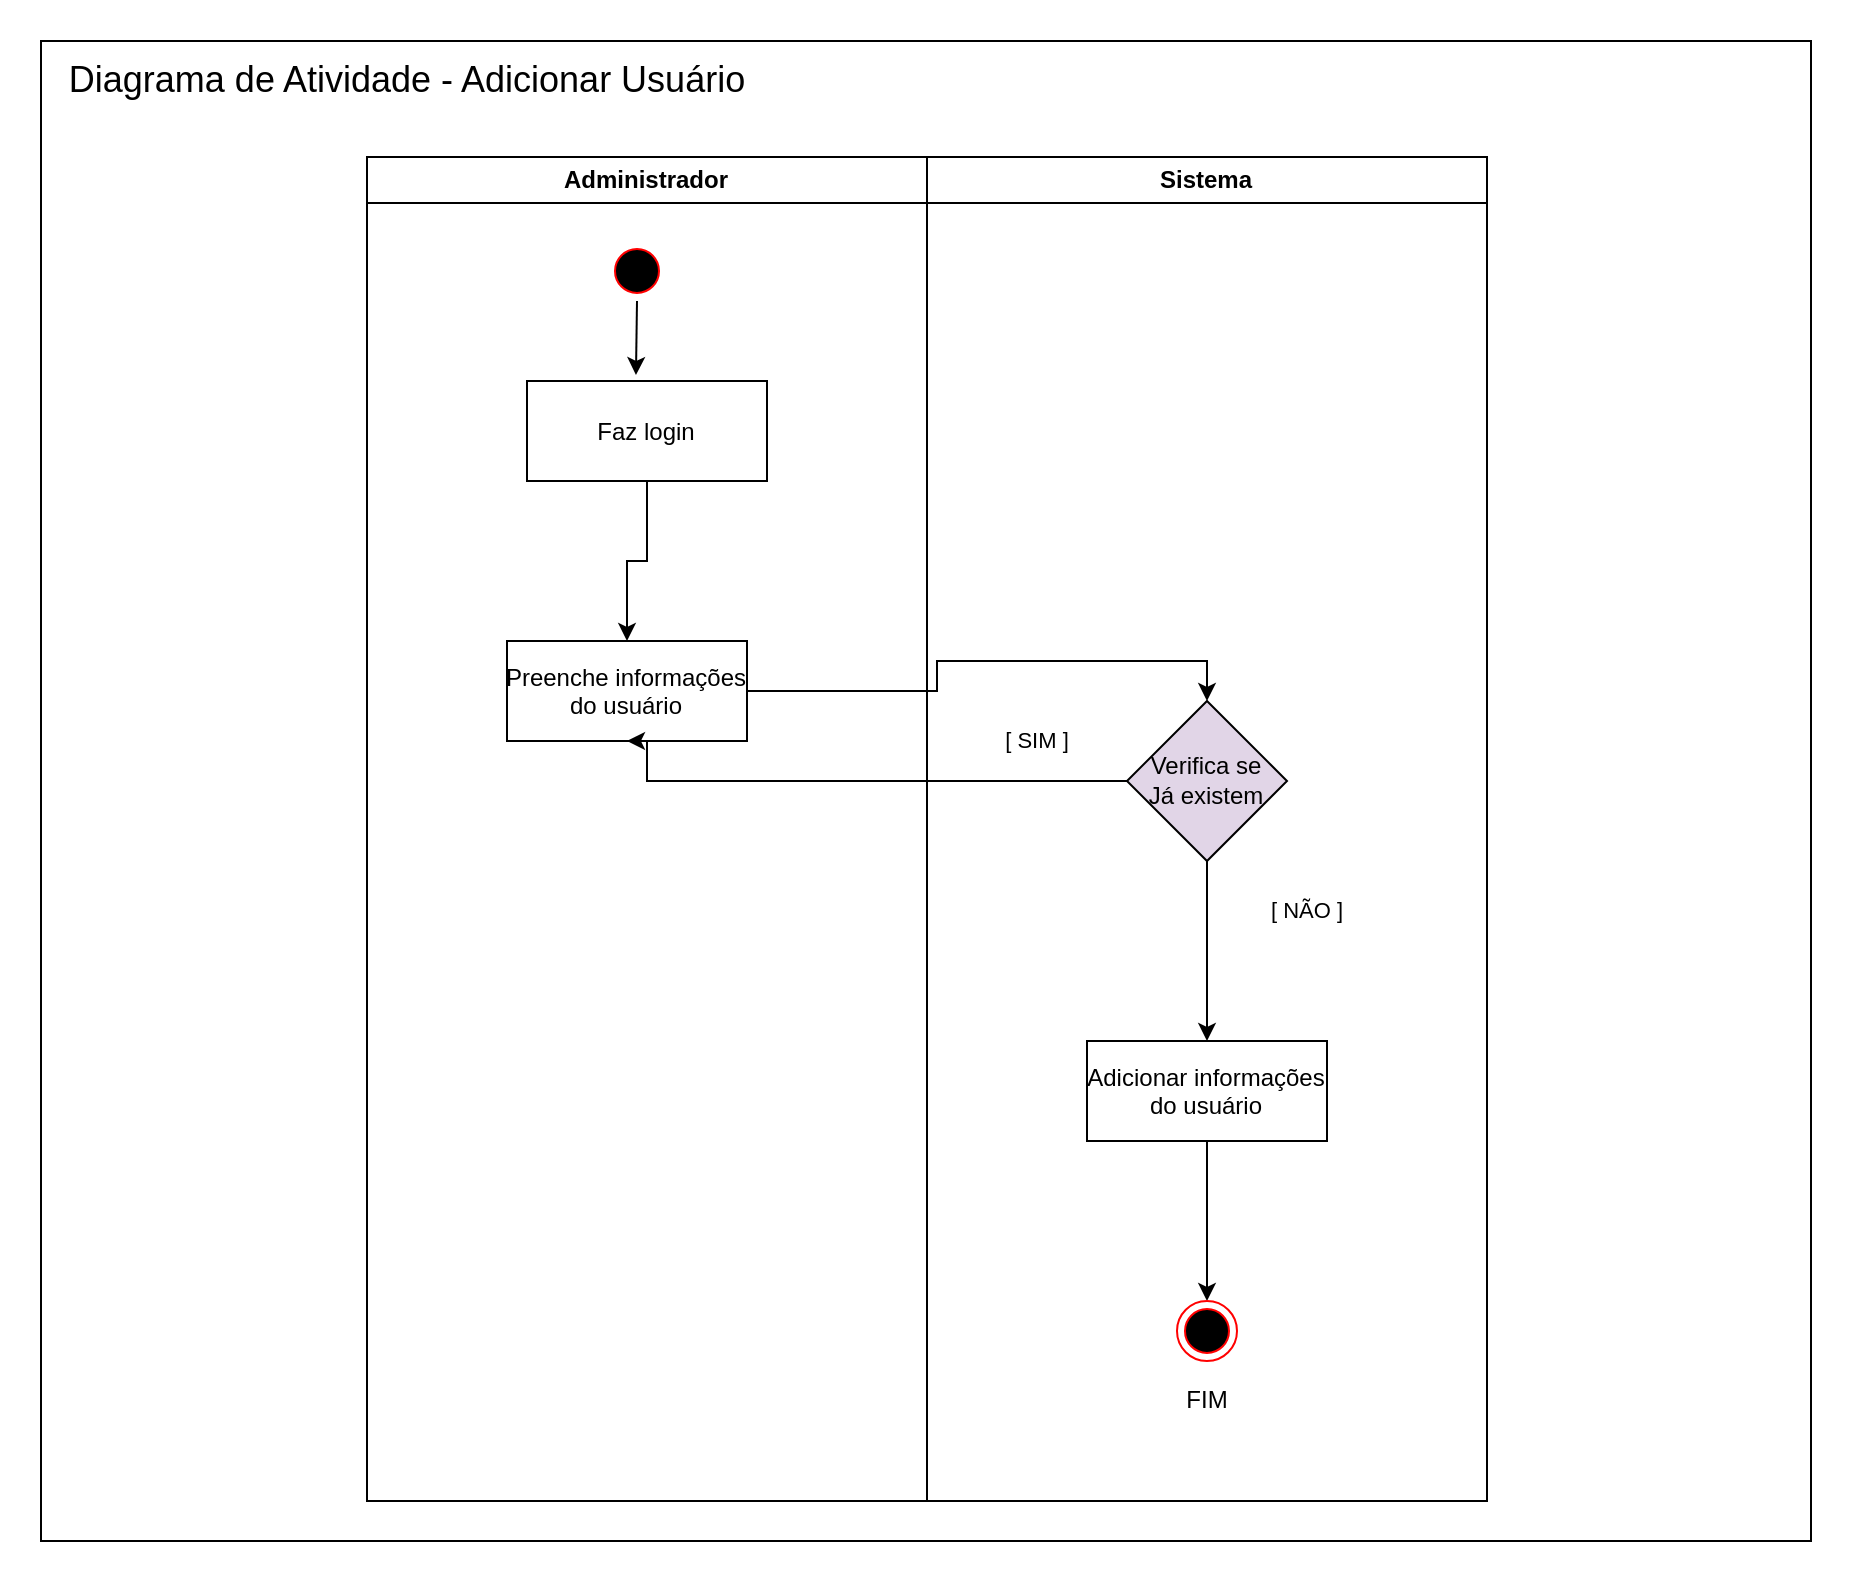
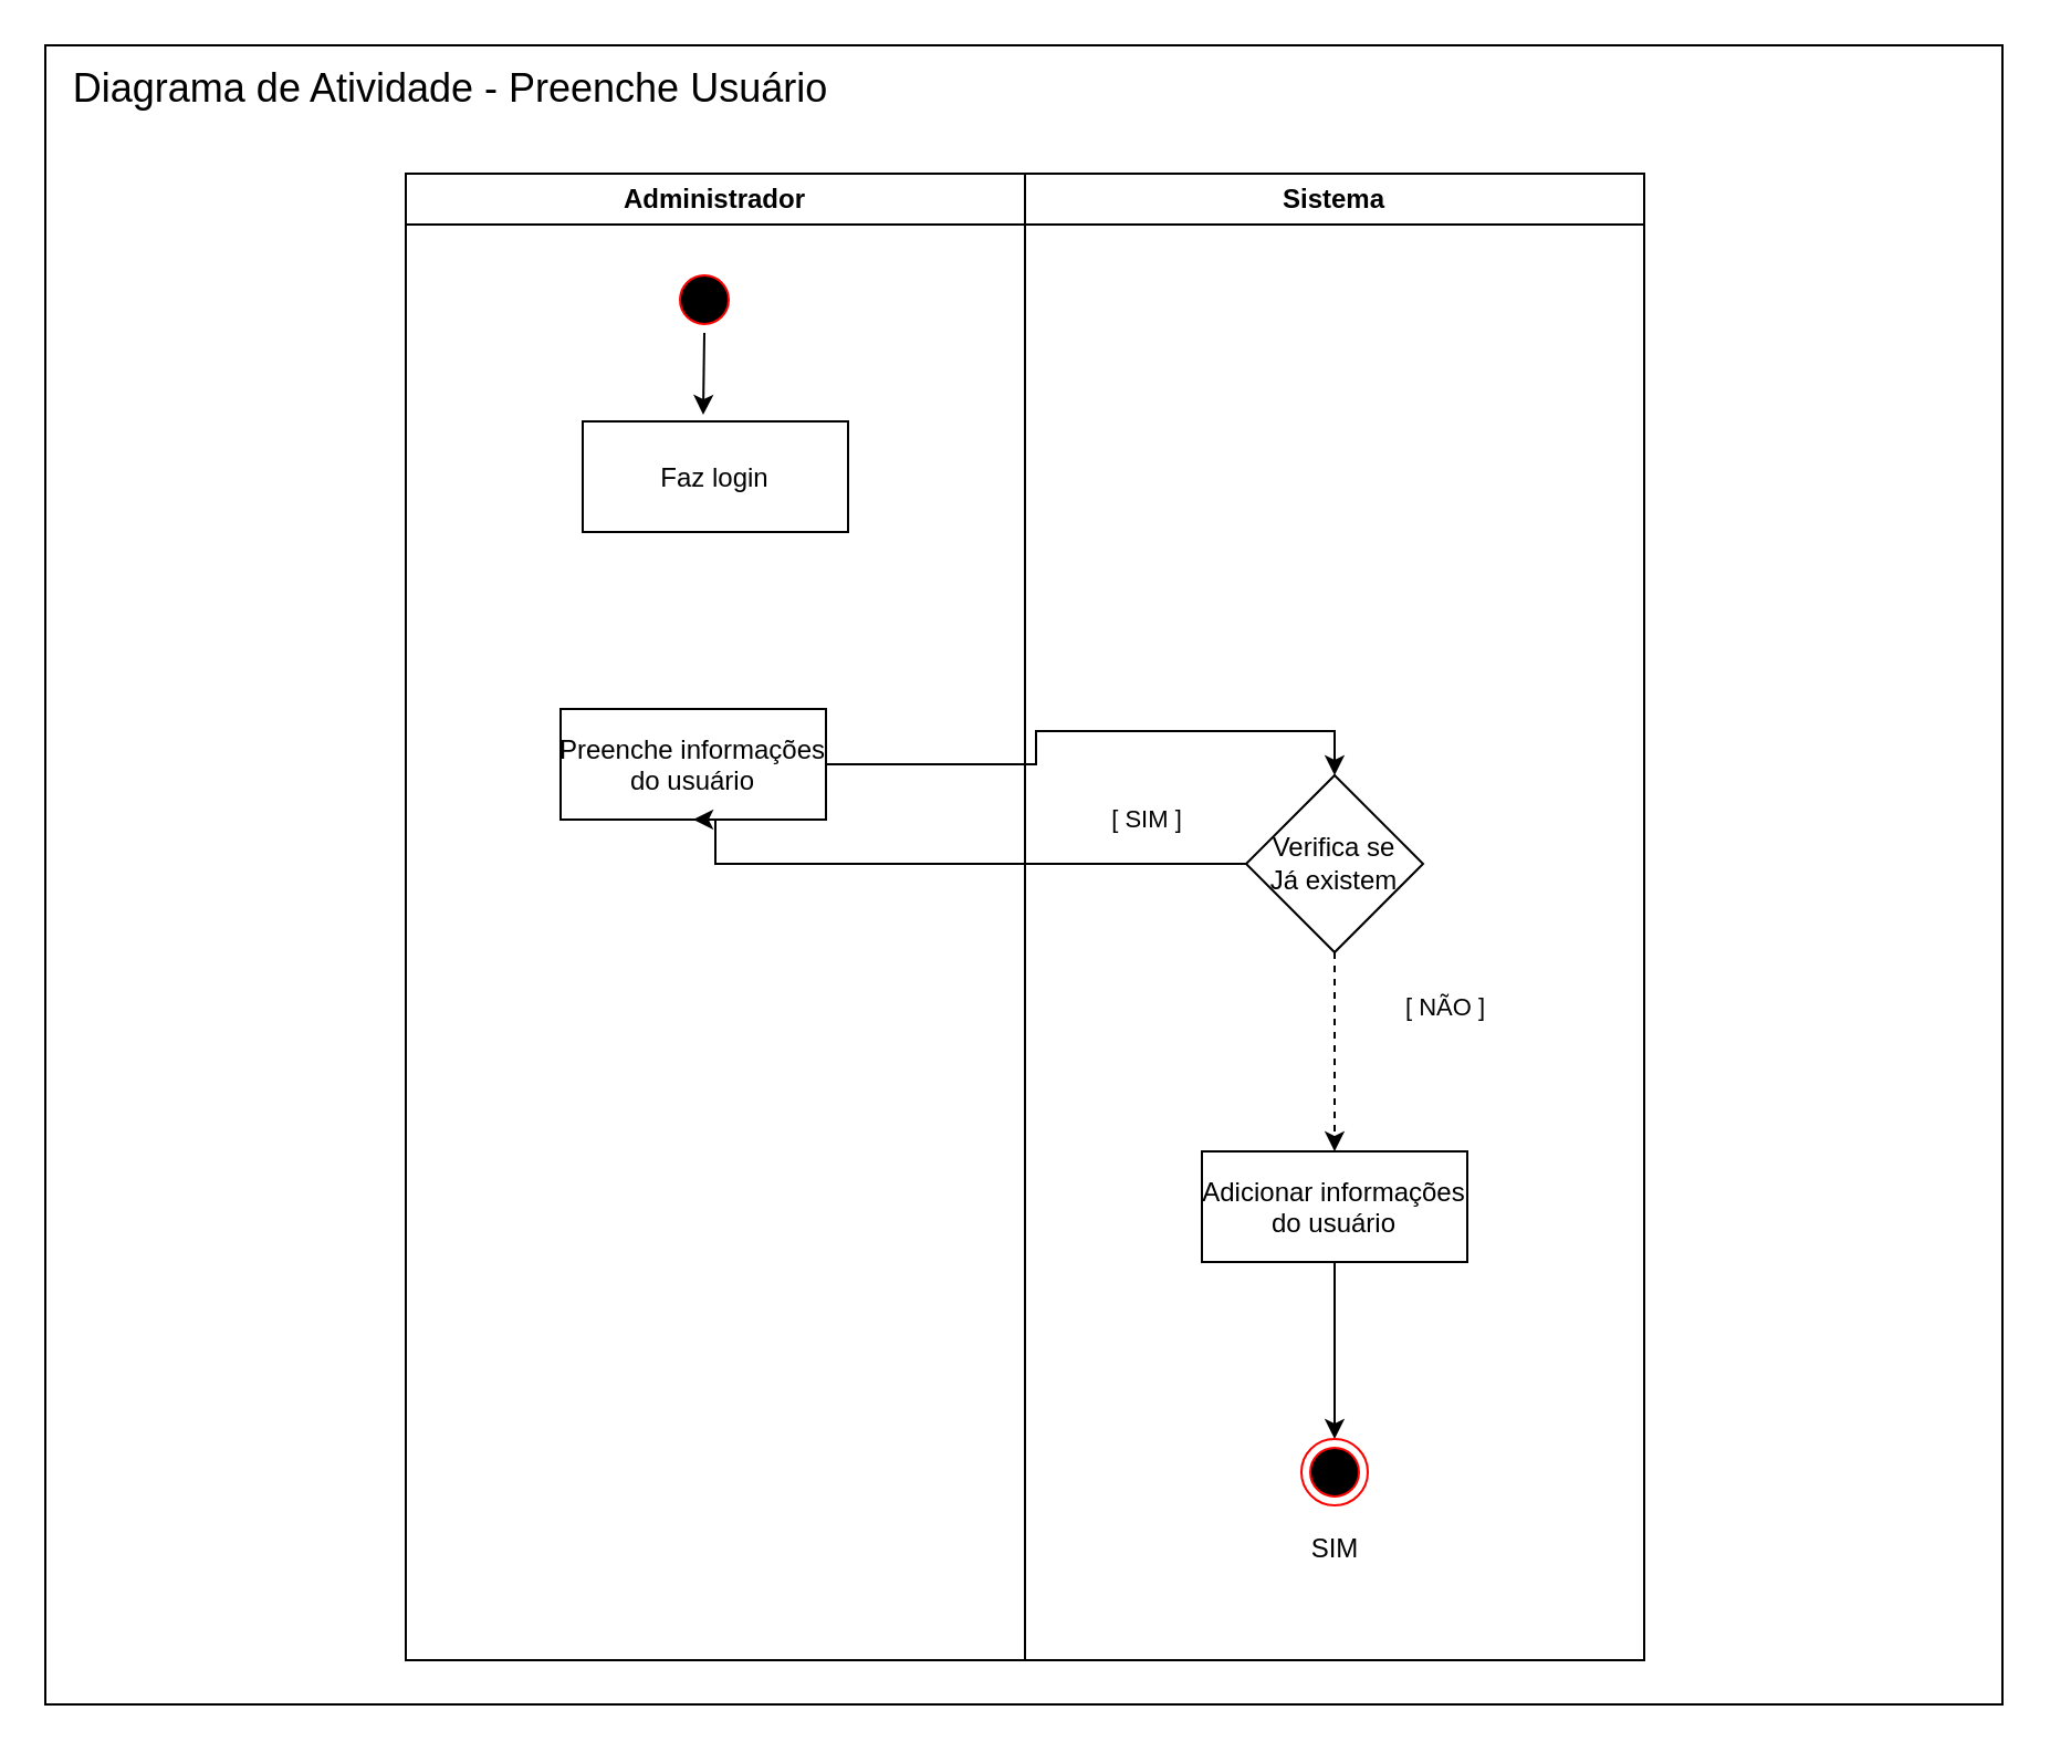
  <mxCell id="0" />
  <mxCell id="1" parent="0" />
  <mxCell id="2" value="" style="rounded=0;whiteSpace=wrap;html=1;" vertex="1" parent="1"><mxGeometry x="20" y="20" width="885" height="750" as="geometry" /></mxCell>
- <mxCell id="3" value="&lt;span style=&quot;font-size: 18px&quot;&gt;Diagrama de Atividade - Adicionar Usuário&lt;br&gt;&lt;/span&gt;" style="text;html=1;align=center;verticalAlign=middle;resizable=0;points=[];autosize=1;" vertex="1" parent="1"><mxGeometry x="28" y="30" width="350" height="20" as="geometry" /></mxCell>
+ <mxCell id="3" value="&lt;span style=&quot;font-size: 18px&quot;&gt;Diagrama de Atividade - Preenche Usuário&lt;br&gt;&lt;/span&gt;" style="text;html=1;align=center;verticalAlign=middle;resizable=0;points=[];autosize=1;" vertex="1" parent="1"><mxGeometry x="28" y="30" width="350" height="20" as="geometry" /></mxCell>
  <mxCell id="4" value="Administrador" style="swimlane;whiteSpace=wrap;startSize=23;" vertex="1" parent="1"><mxGeometry x="183" y="78" width="280" height="672" as="geometry" /></mxCell>
  <mxCell id="5" style="edgeStyle=orthogonalEdgeStyle;rounded=0;orthogonalLoop=1;jettySize=auto;html=1;exitX=0.5;exitY=1;exitDx=0;exitDy=0;entryX=0.454;entryY=-0.06;entryDx=0;entryDy=0;entryPerimeter=0;" edge="1" parent="4" source="6" target="8"><mxGeometry relative="1" as="geometry" /></mxCell>
  <mxCell id="6" value="" style="ellipse;shape=startState;fillColor=#000000;strokeColor=#ff0000;" vertex="1" parent="4"><mxGeometry x="120" y="42" width="30" height="30" as="geometry" /></mxCell>
- <mxCell id="7" style="edgeStyle=orthogonalEdgeStyle;rounded=0;orthogonalLoop=1;jettySize=auto;html=1;" edge="1" parent="4" source="8" target="9"><mxGeometry relative="1" as="geometry" /></mxCell>
  <mxCell id="8" value="Faz login" style="" vertex="1" parent="4"><mxGeometry x="80" y="112" width="120" height="50" as="geometry" /></mxCell>
  <mxCell id="9" value="Preenche informações &#10;do usuário" style="" vertex="1" parent="4"><mxGeometry x="70" y="242" width="120" height="50" as="geometry" /></mxCell>
  <mxCell id="10" value="Sistema" style="swimlane;whiteSpace=wrap;startSize=23;" vertex="1" parent="1"><mxGeometry x="463" y="78" width="280" height="672" as="geometry" /></mxCell>
  <mxCell id="11" style="edgeStyle=orthogonalEdgeStyle;rounded=0;orthogonalLoop=1;jettySize=auto;html=1;entryX=0.5;entryY=0;entryDx=0;entryDy=0;" edge="1" parent="10" source="12" target="17"><mxGeometry relative="1" as="geometry" /></mxCell>
  <mxCell id="12" value="Adicionar informações &#10;do usuário" style="" vertex="1" parent="10"><mxGeometry x="80" y="442" width="120" height="50" as="geometry" /></mxCell>
- <mxCell id="13" style="edgeStyle=orthogonalEdgeStyle;rounded=0;orthogonalLoop=1;jettySize=auto;html=1;exitX=0.5;exitY=1;exitDx=0;exitDy=0;" edge="1" parent="10" source="14" target="12"><mxGeometry relative="1" as="geometry" /></mxCell>
- <mxCell id="14" value="Verifica se&lt;br&gt;Já existem" style="rhombus;whiteSpace=wrap;html=1;fillColor=#e1d5e7;" vertex="1" parent="10"><mxGeometry x="100" y="272" width="80" height="80" as="geometry" /></mxCell>
+ <mxCell id="13" style="edgeStyle=orthogonalEdgeStyle;rounded=0;orthogonalLoop=1;jettySize=auto;html=1;exitX=0.5;exitY=1;exitDx=0;exitDy=0;dashed=1;" edge="1" parent="10" source="14" target="12"><mxGeometry relative="1" as="geometry" /></mxCell>
+ <mxCell id="14" value="Verifica se&lt;br&gt;Já existem" style="rhombus;whiteSpace=wrap;html=1;" vertex="1" parent="10"><mxGeometry x="100" y="272" width="80" height="80" as="geometry" /></mxCell>
  <mxCell id="15" value="&lt;span style=&quot;font-size: 11px ; background-color: rgb(255 , 255 , 255)&quot;&gt;[ SIM ]&lt;/span&gt;" style="text;html=1;align=center;verticalAlign=middle;resizable=0;points=[];autosize=1;" vertex="1" parent="10"><mxGeometry x="30" y="282" width="50" height="20" as="geometry" /></mxCell>
  <mxCell id="16" value="&lt;span style=&quot;font-size: 11px ; background-color: rgb(255 , 255 , 255)&quot;&gt;[ NÃO ]&lt;/span&gt;" style="text;html=1;align=center;verticalAlign=middle;resizable=0;points=[];autosize=1;" vertex="1" parent="10"><mxGeometry x="165" y="367" width="50" height="20" as="geometry" /></mxCell>
  <mxCell id="17" value="" style="ellipse;html=1;shape=endState;fillColor=#000000;strokeColor=#ff0000;" vertex="1" parent="10"><mxGeometry x="125" y="572" width="30" height="30" as="geometry" /></mxCell>
- <mxCell id="18" value="FIM" style="text;html=1;align=center;verticalAlign=middle;resizable=0;points=[];autosize=1;" vertex="1" parent="10"><mxGeometry x="120" y="612" width="40" height="20" as="geometry" /></mxCell>
+ <mxCell id="18" value="SIM" style="text;html=1;align=center;verticalAlign=middle;resizable=0;points=[];autosize=1;" vertex="1" parent="10"><mxGeometry x="120" y="612" width="40" height="20" as="geometry" /></mxCell>
  <mxCell id="19" style="edgeStyle=orthogonalEdgeStyle;rounded=0;orthogonalLoop=1;jettySize=auto;html=1;entryX=0.5;entryY=0;entryDx=0;entryDy=0;" edge="1" parent="1" source="9" target="14"><mxGeometry relative="1" as="geometry" /></mxCell>
  <mxCell id="20" style="edgeStyle=orthogonalEdgeStyle;rounded=0;orthogonalLoop=1;jettySize=auto;html=1;entryX=0.5;entryY=1;entryDx=0;entryDy=0;exitX=0;exitY=0.5;exitDx=0;exitDy=0;" edge="1" parent="1" source="14" target="9"><mxGeometry relative="1" as="geometry"><Array as="points"><mxPoint x="563" y="390" /><mxPoint x="323" y="390" /></Array></mxGeometry></mxCell>
